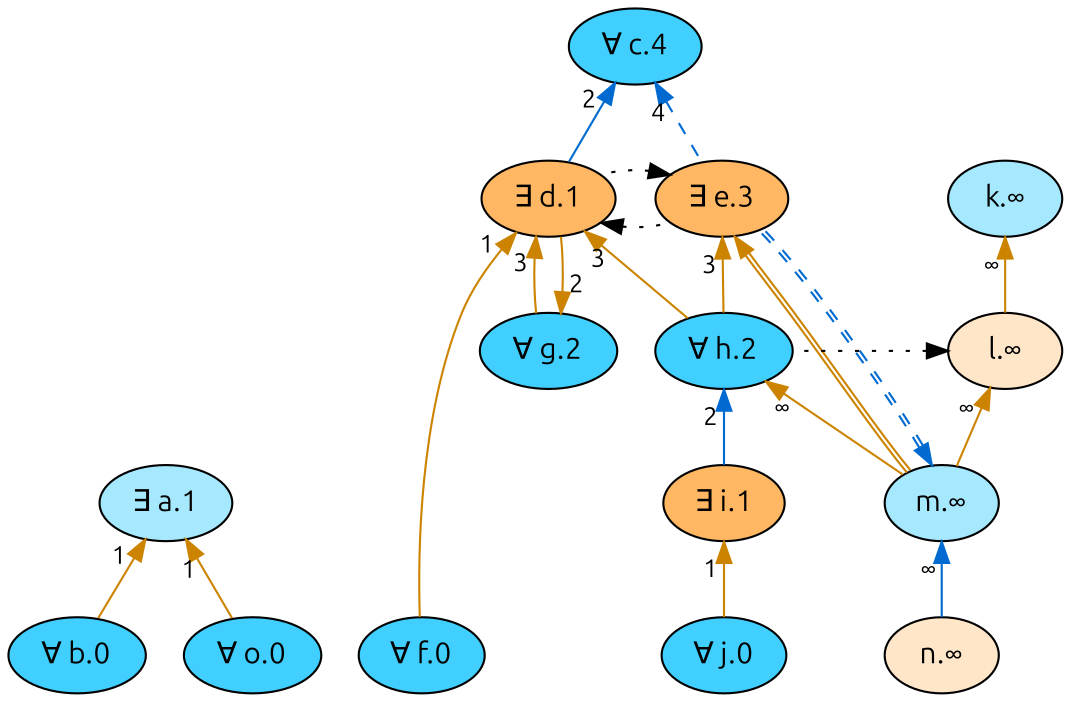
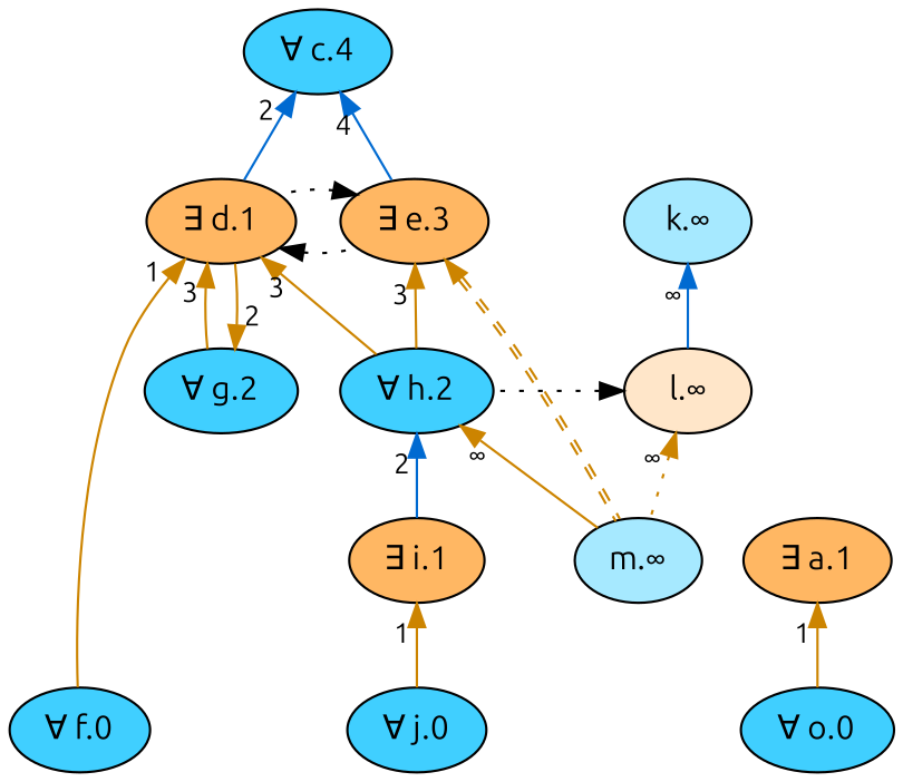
  digraph {
    fontname=Ubuntu
    node [fillcolor="#40cfff" fontname=Ubuntu fontsize=14 style=filled]
    edge [color="#cc8400" dir=back fontname=Ubuntu fontsize=12 labeldistance=1.5 style=solid]
-   n1 [label="∀ b.0"]
    n2 [label="∀ f.0"]
    n3 [label="∀ j.0"]
    n4 [label="∀ o.0"]
    n5 [label="∀ c.4"]
    n6 [fillcolor="#ffb763" label="∃ d.1"]
    n7 [fillcolor="#ffb763" label="∃ e.3"]
    n8 [fillcolor="#ffb763" label="∃ i.1"]
    n9 [label="∀ g.2"]
    n10 [label="∀ h.2"]
    n11 [fillcolor="#a6e9ff" label="m.∞"]
-   n12 [fillcolor="#a6e9ff" label="∃ a.1"]
-   n13 [fillcolor="#ffe6c9" label="n.∞"]
+   n12 [fillcolor="#ffb763" label="∃ a.1"]
    n14 [fillcolor="#ffe6c9" label="l.∞"]
    n15 [fillcolor="#a6e9ff" label="k.∞"]
    subgraph sub_1 {
      rank=max
-     n1
      n2
      n3
      n4
    }
    subgraph sub_2 {
      rank=min
      n5
    }
    n5 -> n6 [color="#006ad1" taillabel=2]
-   n5 -> n7 [color="#006ad1" style=dashed taillabel=4]
+   n5 -> n7 [color="#006ad1" taillabel=4]
    n6 -> n2 [taillabel=1]
    n6 -> n7 [color=black constraint=false style=dotted]
    n6 -> n9 [taillabel=3]
    n6 -> n10 [taillabel=3]
    n7 -> n6 [color=black constraint=false style=dotted]
    n7 -> n10 [taillabel=3]
-   n7 -> n11 [color="#cc8400:#cc8400" constraint=false]
+   n7 -> n11 [color="#cc8400:#cc8400" constraint=false style=dashed]
    n8 -> n3 [taillabel=1]
    n9 -> n6 [taillabel=2]
    n10 -> n8 [color="#006ad1" taillabel=2]
    n10 -> n11 [taillabel="∞"]
-   n11 -> n7 [color="#006ad1:#006ad1" constraint=false style=dashed]
-   n11 -> n13 [color="#006ad1" taillabel="∞"]
-   n12 -> n1 [taillabel=1]
    n12 -> n4 [taillabel=1]
    n14 -> n10 [color=black constraint=false style=dotted]
-   n14 -> n11 [taillabel="∞"]
-   n15 -> n14 [taillabel="∞"]
+   n14 -> n11 [style=dotted taillabel="∞"]
+   n15 -> n14 [color="#006ad1" taillabel="∞"]
  }
